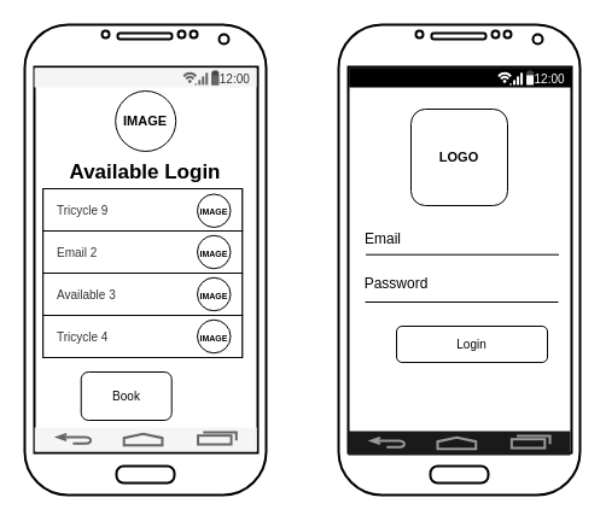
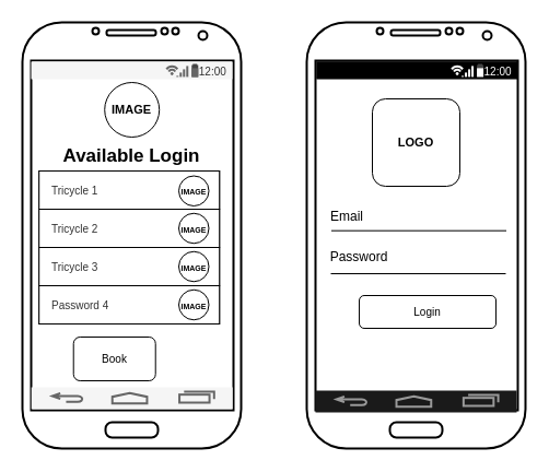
  <mxCell id="0" />
  <mxCell id="1" parent="0" />
  <mxCell id="2" value="" style="verticalLabelPosition=bottom;verticalAlign=top;html=1;shadow=0;strokeWidth=2;shape=mxgraph.android.phone2;" vertex="1" parent="1"><mxGeometry x="280" y="20" width="200" height="390" as="geometry" /></mxCell>
  <mxCell id="3" value="" style="strokeWidth=1;html=1;shadow=0;dashed=0;shape=mxgraph.android.statusBar;align=center;fillColor=#000000;strokeColor=#ffffff;fontColor=#ffffff;fontSize=10;" vertex="1" parent="1"><mxGeometry x="289" y="56" width="183.57" height="15.825" as="geometry" /></mxCell>
  <mxCell id="4" value="" style="verticalLabelPosition=bottom;verticalAlign=top;html=1;shadow=0;dashed=0;strokeWidth=2;shape=mxgraph.android.navigation_bar_1;fillColor=#1A1A1A;strokeColor=#999999;" vertex="1" parent="1"><mxGeometry x="288" y="357" width="184" height="20" as="geometry" /></mxCell>
  <mxCell id="5" value="Login" style="rounded=1;html=1;shadow=0;dashed=0;whiteSpace=wrap;fontSize=10;align=center;" vertex="1" parent="1"><mxGeometry x="328.04" y="270" width="125" height="30" as="geometry" /></mxCell>
  <mxCell id="6" value="Email" style="text;html=1;strokeColor=none;fillColor=none;align=center;verticalAlign=middle;whiteSpace=wrap;rounded=0;" vertex="1" parent="1"><mxGeometry x="297" y="188" width="40" height="20" as="geometry" /></mxCell>
  <mxCell id="7" value="Password" style="text;html=1;strokeColor=none;fillColor=none;align=center;verticalAlign=middle;whiteSpace=wrap;rounded=0;" vertex="1" parent="1"><mxGeometry x="307.71" y="225" width="40" height="20" as="geometry" /></mxCell>
  <mxCell id="8" value="" style="endArrow=none;html=1;fontSize=8;" edge="1" parent="1"><mxGeometry width="50" height="50" relative="1" as="geometry"><mxPoint x="462" y="250" as="sourcePoint" /><mxPoint x="302" y="250" as="targetPoint" /></mxGeometry></mxCell>
  <mxCell id="9" value="" style="endArrow=none;html=1;fontSize=8;" edge="1" parent="1"><mxGeometry width="50" height="50" relative="1" as="geometry"><mxPoint x="462.5" y="210.66" as="sourcePoint" /><mxPoint x="302.5" y="210.66" as="targetPoint" /></mxGeometry></mxCell>
  <mxCell id="10" value="LOGO" style="whiteSpace=wrap;html=1;aspect=fixed;strokeColor=#000000;fontSize=11;fontStyle=1;rounded=1;" vertex="1" parent="1"><mxGeometry x="340" y="90" width="80" height="80" as="geometry" /></mxCell>
  <mxCell id="11" value="" style="verticalLabelPosition=bottom;verticalAlign=top;html=1;shadow=0;strokeWidth=2;shape=mxgraph.android.phone2;" vertex="1" parent="1"><mxGeometry x="20" y="20" width="200" height="390" as="geometry" /></mxCell>
  <mxCell id="12" value="" style="strokeWidth=1;html=1;shadow=0;dashed=0;shape=mxgraph.android.statusBar;align=center;fillColor=#f5f5f5;strokeColor=#666666;fontSize=10;fontColor=#333333;" vertex="1" parent="1"><mxGeometry x="28.21" y="56" width="183.57" height="15.825" as="geometry" /></mxCell>
  <mxCell id="13" value="" style="verticalLabelPosition=bottom;verticalAlign=top;html=1;shadow=0;dashed=0;strokeWidth=2;shape=mxgraph.android.navigation_bar_1;fillColor=#f5f5f5;strokeColor=#666666;fontColor=#333333;" vertex="1" parent="1"><mxGeometry x="28.21" y="354" width="184" height="20" as="geometry" /></mxCell>
  <mxCell id="14" value="&lt;h1 style=&quot;font-size: 17px&quot;&gt;Available Login&lt;/h1&gt;" style="text;html=1;strokeColor=none;fillColor=none;spacing=5;spacingTop=-20;whiteSpace=wrap;overflow=hidden;rounded=0;fontSize=17;align=center;" vertex="1" parent="1"><mxGeometry x="35.21" y="132" width="169.79" height="30" as="geometry" /></mxCell>
  <mxCell id="15" value="" style="strokeWidth=1;html=1;shadow=0;dashed=0;shape=mxgraph.android.rrect;rSize=0;fontSize=25;align=center;fontStyle=1" vertex="1" parent="1"><mxGeometry x="35.21" y="156" width="165" height="140" as="geometry" /></mxCell>
- <mxCell id="16" value="&lt;font style=&quot;font-size: 10px&quot;&gt;Tricycle 9&lt;/font&gt;" style="strokeColor=inherit;fillColor=inherit;gradientColor=inherit;strokeWidth=1;html=1;shadow=0;dashed=0;shape=mxgraph.android.rrect;rSize=0;align=left;spacingLeft=10;fontSize=8;fontColor=#333333;" vertex="1" parent="15"><mxGeometry width="165" height="35" as="geometry" /></mxCell>
- <mxCell id="17" value="&lt;font style=&quot;font-size: 10px&quot;&gt;Email 2&lt;/font&gt;" style="strokeColor=inherit;fillColor=inherit;gradientColor=inherit;strokeWidth=1;html=1;shadow=0;dashed=0;shape=mxgraph.android.rrect;rSize=0;align=left;spacingLeft=10;fontSize=8;fontColor=#333333;" vertex="1" parent="15"><mxGeometry y="35" width="165" height="35" as="geometry" /></mxCell>
- <mxCell id="18" value="&lt;font style=&quot;font-size: 10px&quot;&gt;Available 3&lt;/font&gt;" style="strokeColor=inherit;fillColor=inherit;gradientColor=inherit;strokeWidth=1;html=1;shadow=0;dashed=0;shape=mxgraph.android.rrect;rSize=0;align=left;spacingLeft=10;fontSize=8;fontColor=#333333;" vertex="1" parent="15"><mxGeometry y="70" width="165" height="35" as="geometry" /></mxCell>
- <mxCell id="19" value="&lt;font style=&quot;font-size: 10px&quot;&gt;Tricycle 4&lt;/font&gt;" style="strokeColor=inherit;fillColor=inherit;gradientColor=inherit;strokeWidth=1;html=1;shadow=0;dashed=0;shape=mxgraph.android.rrect;rSize=0;align=left;spacingLeft=10;fontSize=8;fontColor=#333333;" vertex="1" parent="15"><mxGeometry y="105" width="165" height="35" as="geometry" /></mxCell>
+ <mxCell id="16" value="&lt;font style=&quot;font-size: 10px&quot;&gt;Tricycle 1&lt;/font&gt;" style="strokeColor=inherit;fillColor=inherit;gradientColor=inherit;strokeWidth=1;html=1;shadow=0;dashed=0;shape=mxgraph.android.rrect;rSize=0;align=left;spacingLeft=10;fontSize=8;fontColor=#333333;" vertex="1" parent="15"><mxGeometry width="165" height="35" as="geometry" /></mxCell>
+ <mxCell id="17" value="&lt;font style=&quot;font-size: 10px&quot;&gt;Tricycle 2&lt;/font&gt;" style="strokeColor=inherit;fillColor=inherit;gradientColor=inherit;strokeWidth=1;html=1;shadow=0;dashed=0;shape=mxgraph.android.rrect;rSize=0;align=left;spacingLeft=10;fontSize=8;fontColor=#333333;" vertex="1" parent="15"><mxGeometry y="35" width="165" height="35" as="geometry" /></mxCell>
+ <mxCell id="18" value="&lt;font style=&quot;font-size: 10px&quot;&gt;Tricycle 3&lt;/font&gt;" style="strokeColor=inherit;fillColor=inherit;gradientColor=inherit;strokeWidth=1;html=1;shadow=0;dashed=0;shape=mxgraph.android.rrect;rSize=0;align=left;spacingLeft=10;fontSize=8;fontColor=#333333;" vertex="1" parent="15"><mxGeometry y="70" width="165" height="35" as="geometry" /></mxCell>
+ <mxCell id="19" value="&lt;font style=&quot;font-size: 10px&quot;&gt;Password 4&lt;/font&gt;" style="strokeColor=inherit;fillColor=inherit;gradientColor=inherit;strokeWidth=1;html=1;shadow=0;dashed=0;shape=mxgraph.android.rrect;rSize=0;align=left;spacingLeft=10;fontSize=8;fontColor=#333333;" vertex="1" parent="15"><mxGeometry y="105" width="165" height="35" as="geometry" /></mxCell>
  <mxCell id="20" value="&lt;font style=&quot;font-size: 7px&quot;&gt;IMAGE&lt;/font&gt;" style="ellipse;whiteSpace=wrap;html=1;aspect=fixed;strokeColor=#000000;fontSize=11;fontStyle=1" vertex="1" parent="15"><mxGeometry x="127.79" y="4.5" width="27.5" height="27.5" as="geometry" /></mxCell>
  <mxCell id="21" value="&lt;font style=&quot;font-size: 7px&quot;&gt;IMAGE&lt;/font&gt;" style="ellipse;whiteSpace=wrap;html=1;aspect=fixed;strokeColor=#000000;fontSize=11;fontStyle=1" vertex="1" parent="15"><mxGeometry x="127.79" y="38.75" width="27.5" height="27.5" as="geometry" /></mxCell>
  <mxCell id="22" value="&lt;font style=&quot;font-size: 7px&quot;&gt;IMAGE&lt;/font&gt;" style="ellipse;whiteSpace=wrap;html=1;aspect=fixed;strokeColor=#000000;fontSize=11;fontStyle=1" vertex="1" parent="15"><mxGeometry x="127.79" y="73.75" width="27.5" height="27.5" as="geometry" /></mxCell>
  <mxCell id="23" value="&lt;font style=&quot;font-size: 7px&quot;&gt;IMAGE&lt;/font&gt;" style="ellipse;whiteSpace=wrap;html=1;aspect=fixed;strokeColor=#000000;fontSize=11;fontStyle=1" vertex="1" parent="15"><mxGeometry x="127.79" y="108.75" width="27.5" height="27.5" as="geometry" /></mxCell>
  <mxCell id="24" value="IMAGE" style="ellipse;whiteSpace=wrap;html=1;aspect=fixed;strokeColor=#000000;fontSize=11;fontStyle=1" vertex="1" parent="1"><mxGeometry x="95.21" y="75" width="50" height="50" as="geometry" /></mxCell>
  <mxCell id="25" value="Book" style="rounded=1;html=1;shadow=0;dashed=0;whiteSpace=wrap;fontSize=10;align=center;" vertex="1" parent="1"><mxGeometry x="66.73" y="308" width="75" height="40" as="geometry" /></mxCell>
